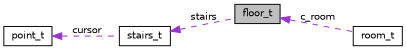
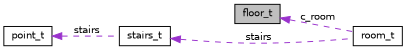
  digraph {
    rankdir=LR
    node [color=black fillcolor=white fontname=Helvetica fontsize=10 shape=record style=filled]
    edge [color=darkorchid3 dir=back fontname=Helvetica fontsize=10 labelfontname=Helvetica labelfontsize=10 style=dashed]
    n1 [fillcolor=grey75 fontcolor=black height=0.2 label=floor_t width=0.4]
    n2 [height=0.2 label=room_t width=0.4]
    n3 [height=0.2 label=stairs_t width=0.4]
    n4 [height=0.2 label=point_t width=0.4]
    n1 -> n2 [label=" c_room"]
-   n3 -> n1 [label=" stairs"]
-   n4 -> n3 [label=" cursor"]
+   n3 -> n2 [label=" stairs"]
+   n4 -> n3 [label=" stairs"]
  }
